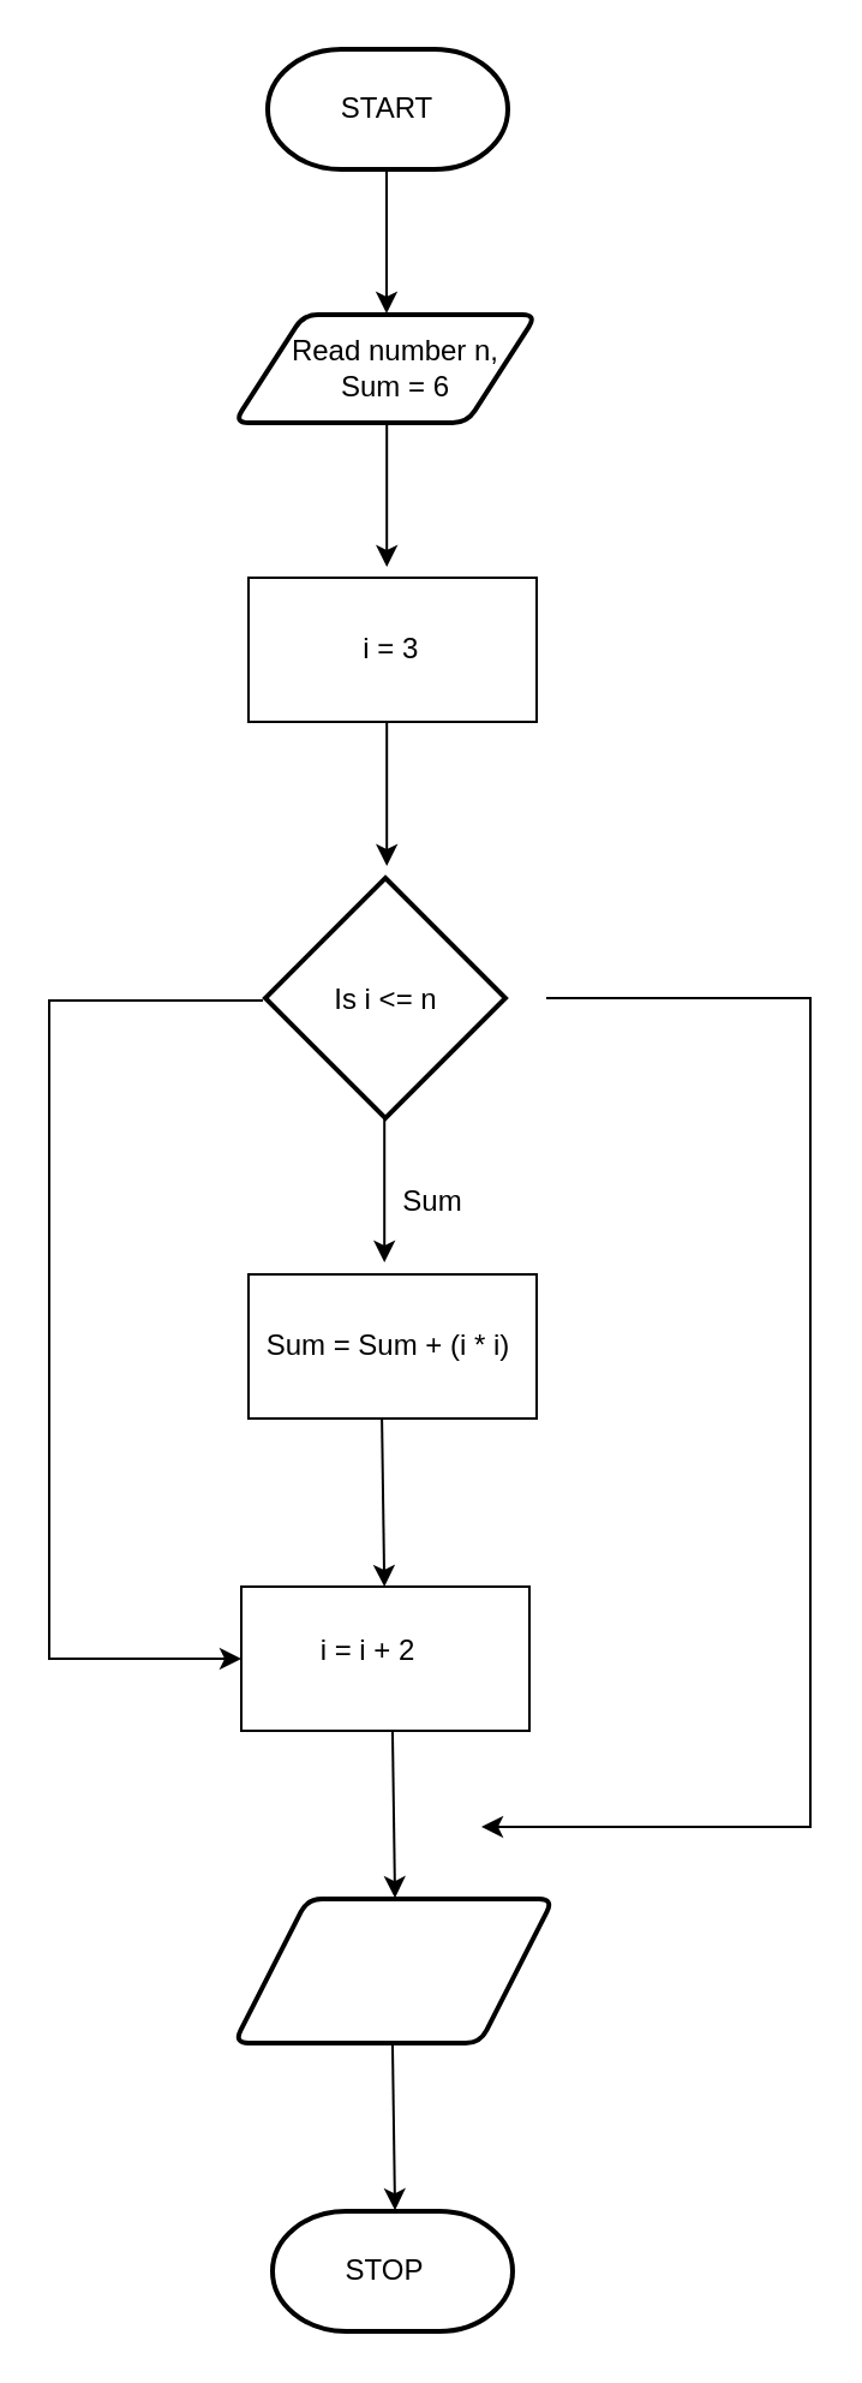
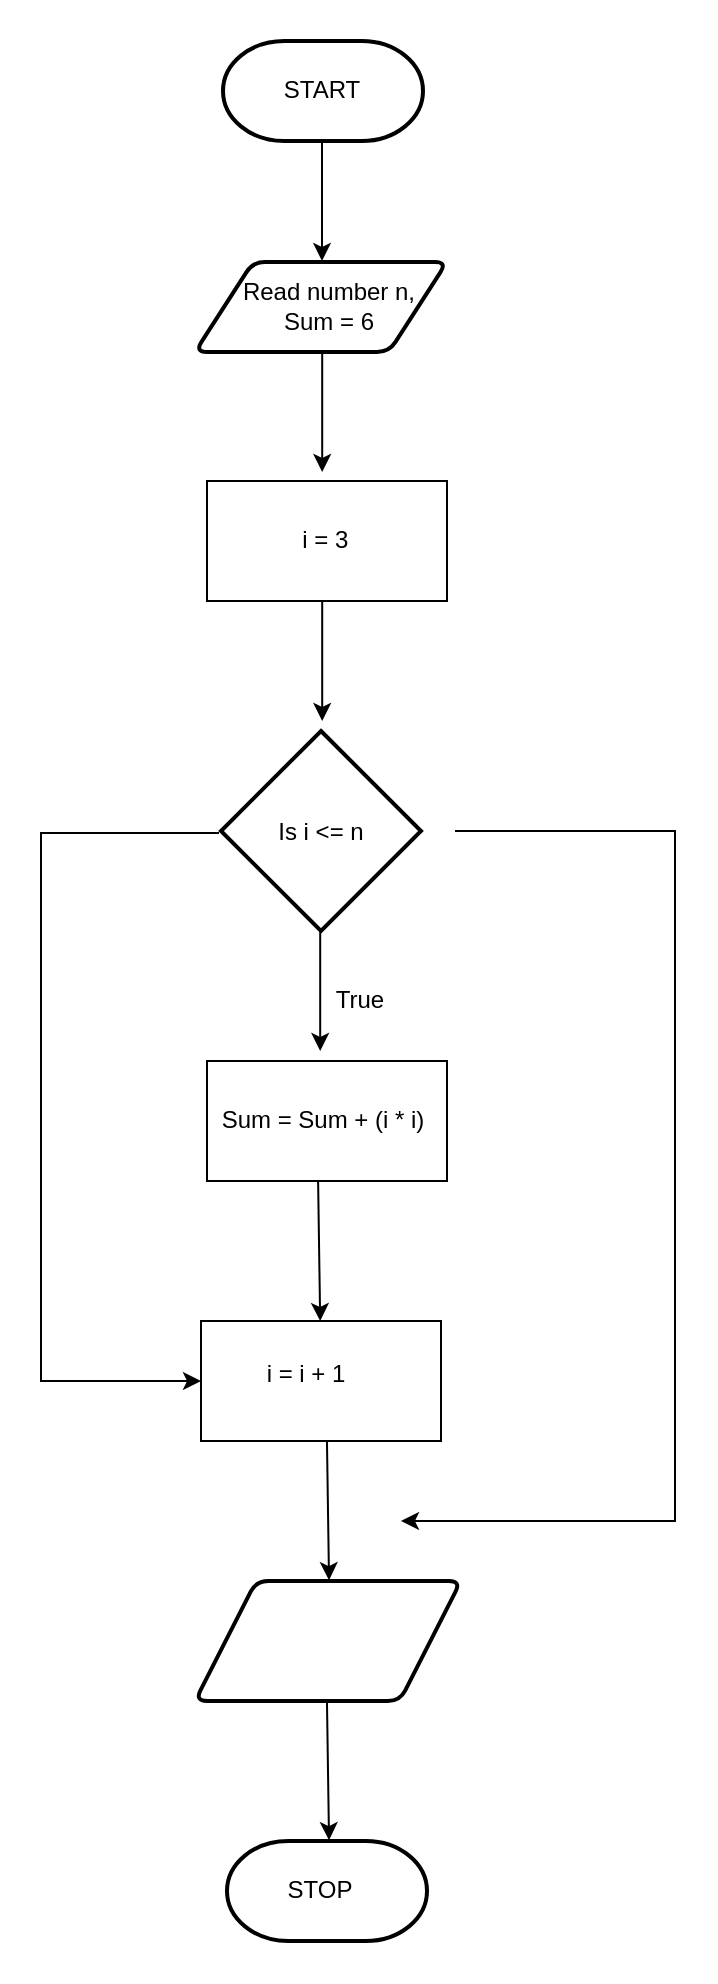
  <mxCell id="0" />
  <mxCell id="1" parent="0" />
  <mxCell id="2" value="" style="rounded=0;whiteSpace=wrap;html=1;" vertex="1" parent="1"><mxGeometry x="103" y="240" width="120" height="60" as="geometry" /></mxCell>
  <mxCell id="3" value="" style="strokeWidth=2;html=1;shape=mxgraph.flowchart.terminator;whiteSpace=wrap;" parent="1" vertex="1"><mxGeometry x="111" y="20" width="100" height="50" as="geometry" /></mxCell>
  <mxCell id="4" value="" style="shape=parallelogram;html=1;strokeWidth=2;perimeter=parallelogramPerimeter;whiteSpace=wrap;rounded=1;arcSize=12;size=0.23;" parent="1" vertex="1"><mxGeometry x="97" y="130.5" width="126" height="45" as="geometry" /></mxCell>
  <mxCell id="5" value="" style="strokeWidth=2;html=1;shape=mxgraph.flowchart.decision;whiteSpace=wrap;" parent="1" vertex="1"><mxGeometry x="110" y="365" width="100" height="100" as="geometry" /></mxCell>
  <mxCell id="6" value="START" style="text;strokeColor=none;fillColor=none;align=center;verticalAlign=middle;spacingLeft=4;spacingRight=4;overflow=hidden;points=[[0,0.5],[1,0.5]];portConstraint=eastwest;rotatable=0;whiteSpace=wrap;html=1;" parent="1" vertex="1"><mxGeometry x="121" y="30" width="80" height="30" as="geometry" /></mxCell>
  <mxCell id="7" value="Read number n,&lt;br&gt;Sum = 6" style="text;strokeColor=none;fillColor=none;align=center;verticalAlign=middle;spacingLeft=4;spacingRight=4;overflow=hidden;points=[[0,0.5],[1,0.5]];portConstraint=eastwest;rotatable=0;whiteSpace=wrap;html=1;" parent="1" vertex="1"><mxGeometry x="115" y="135.5" width="99" height="34.5" as="geometry" /></mxCell>
  <mxCell id="8" value="&amp;nbsp;i = 3" style="text;strokeColor=none;fillColor=none;align=center;verticalAlign=middle;spacingLeft=4;spacingRight=4;overflow=hidden;points=[[0,0.5],[1,0.5]];portConstraint=eastwest;rotatable=0;whiteSpace=wrap;html=1;" parent="1" vertex="1"><mxGeometry x="121" y="255" width="80" height="30" as="geometry" /></mxCell>
  <mxCell id="9" value="Is i&amp;nbsp;&amp;lt;= n" style="text;strokeColor=none;fillColor=none;align=center;verticalAlign=middle;spacingLeft=4;spacingRight=4;overflow=hidden;points=[[0,0.5],[1,0.5]];portConstraint=eastwest;rotatable=0;whiteSpace=wrap;html=1;" parent="1" vertex="1"><mxGeometry x="120" y="386" width="81" height="60" as="geometry" /></mxCell>
- <mxCell id="10" value="Sum" style="text;strokeColor=none;fillColor=none;align=center;verticalAlign=middle;spacingLeft=4;spacingRight=4;overflow=hidden;points=[[0,0.5],[1,0.5]];portConstraint=eastwest;rotatable=0;whiteSpace=wrap;html=1;" parent="1" vertex="1"><mxGeometry x="140" y="485" width="80" height="30" as="geometry" /></mxCell>
+ <mxCell id="10" value="True" style="text;strokeColor=none;fillColor=none;align=center;verticalAlign=middle;spacingLeft=4;spacingRight=4;overflow=hidden;points=[[0,0.5],[1,0.5]];portConstraint=eastwest;rotatable=0;whiteSpace=wrap;html=1;" parent="1" vertex="1"><mxGeometry x="140" y="485" width="80" height="30" as="geometry" /></mxCell>
  <mxCell id="11" value="" style="endArrow=classic;html=1;rounded=0;" edge="1" parent="1"><mxGeometry width="50" height="50" relative="1" as="geometry"><mxPoint x="160.5" y="70" as="sourcePoint" /><mxPoint x="160.5" y="130" as="targetPoint" /></mxGeometry></mxCell>
  <mxCell id="12" value="" style="endArrow=classic;html=1;rounded=0;" edge="1" parent="1"><mxGeometry width="50" height="50" relative="1" as="geometry"><mxPoint x="160.6" y="175.5" as="sourcePoint" /><mxPoint x="160.6" y="235.5" as="targetPoint" /></mxGeometry></mxCell>
  <mxCell id="13" value="" style="endArrow=classic;html=1;rounded=0;" edge="1" parent="1"><mxGeometry width="50" height="50" relative="1" as="geometry"><mxPoint x="160.6" y="300" as="sourcePoint" /><mxPoint x="160.6" y="360" as="targetPoint" /></mxGeometry></mxCell>
  <mxCell id="14" value="" style="endArrow=classic;html=1;rounded=0;" edge="1" parent="1"><mxGeometry width="50" height="50" relative="1" as="geometry"><mxPoint x="159.6" y="465" as="sourcePoint" /><mxPoint x="159.6" y="525" as="targetPoint" /></mxGeometry></mxCell>
  <mxCell id="15" value="" style="rounded=0;whiteSpace=wrap;html=1;" vertex="1" parent="1"><mxGeometry x="103" y="530" width="120" height="60" as="geometry" /></mxCell>
  <mxCell id="16" value="" style="rounded=0;whiteSpace=wrap;html=1;" vertex="1" parent="1"><mxGeometry x="100" y="660" width="120" height="60" as="geometry" /></mxCell>
  <mxCell id="17" value="" style="shape=parallelogram;html=1;strokeWidth=2;perimeter=parallelogramPerimeter;whiteSpace=wrap;rounded=1;arcSize=12;size=0.23;" vertex="1" parent="1"><mxGeometry x="97" y="790" width="133" height="60" as="geometry" /></mxCell>
  <mxCell id="18" value="" style="strokeWidth=2;html=1;shape=mxgraph.flowchart.terminator;whiteSpace=wrap;" vertex="1" parent="1"><mxGeometry x="113" y="920" width="100" height="50" as="geometry" /></mxCell>
  <mxCell id="19" value="" style="endArrow=classic;html=1;rounded=0;entryX=0;entryY=0.5;entryDx=0;entryDy=0;" edge="1" parent="1" target="16"><mxGeometry width="50" height="50" relative="1" as="geometry"><mxPoint x="109" y="416" as="sourcePoint" /><mxPoint x="-30" y="700" as="targetPoint" /><Array as="points"><mxPoint x="20" y="416" /><mxPoint x="20" y="690" /></Array></mxGeometry></mxCell>
  <mxCell id="20" value="" style="endArrow=classic;html=1;rounded=0;" edge="1" parent="1"><mxGeometry width="50" height="50" relative="1" as="geometry"><mxPoint x="227" y="415" as="sourcePoint" /><mxPoint x="200" y="760" as="targetPoint" /><Array as="points"><mxPoint x="337" y="415" /><mxPoint x="337" y="760" /></Array></mxGeometry></mxCell>
  <mxCell id="21" value="" style="endArrow=classic;html=1;rounded=0;exitX=0.463;exitY=1.007;exitDx=0;exitDy=0;exitPerimeter=0;" edge="1" parent="1" source="15"><mxGeometry width="50" height="50" relative="1" as="geometry"><mxPoint x="159.6" y="600" as="sourcePoint" /><mxPoint x="159.6" y="660" as="targetPoint" /></mxGeometry></mxCell>
  <mxCell id="22" value="" style="endArrow=classic;html=1;rounded=0;exitX=0.463;exitY=1.007;exitDx=0;exitDy=0;exitPerimeter=0;" edge="1" parent="1"><mxGeometry width="50" height="50" relative="1" as="geometry"><mxPoint x="162.98" y="720" as="sourcePoint" /><mxPoint x="164.02" y="789.58" as="targetPoint" /></mxGeometry></mxCell>
  <mxCell id="23" value="" style="endArrow=classic;html=1;rounded=0;exitX=0.463;exitY=1.007;exitDx=0;exitDy=0;exitPerimeter=0;" edge="1" parent="1"><mxGeometry width="50" height="50" relative="1" as="geometry"><mxPoint x="162.98" y="850" as="sourcePoint" /><mxPoint x="164.02" y="919.58" as="targetPoint" /></mxGeometry></mxCell>
  <mxCell id="24" value="Sum =&amp;nbsp;Sum + (i * i)" style="text;strokeColor=none;fillColor=none;align=center;verticalAlign=middle;spacingLeft=4;spacingRight=4;overflow=hidden;points=[[0,0.5],[1,0.5]];portConstraint=eastwest;rotatable=0;whiteSpace=wrap;html=1;" parent="1" vertex="1"><mxGeometry x="87.5" y="545" width="147" height="30" as="geometry" /></mxCell>
- <mxCell id="25" value="i = i + 2" style="text;strokeColor=none;fillColor=none;align=center;verticalAlign=middle;spacingLeft=4;spacingRight=4;overflow=hidden;points=[[0,0.5],[1,0.5]];portConstraint=eastwest;rotatable=0;whiteSpace=wrap;html=1;" parent="1" vertex="1"><mxGeometry x="113" y="672" width="80" height="30" as="geometry" /></mxCell>
+ <mxCell id="25" value="i = i + 1" style="text;strokeColor=none;fillColor=none;align=center;verticalAlign=middle;spacingLeft=4;spacingRight=4;overflow=hidden;points=[[0,0.5],[1,0.5]];portConstraint=eastwest;rotatable=0;whiteSpace=wrap;html=1;" parent="1" vertex="1"><mxGeometry x="113" y="672" width="80" height="30" as="geometry" /></mxCell>
  <mxCell id="26" value="STOP" style="text;strokeColor=none;fillColor=none;align=center;verticalAlign=middle;spacingLeft=4;spacingRight=4;overflow=hidden;points=[[0,0.5],[1,0.5]];portConstraint=eastwest;rotatable=0;whiteSpace=wrap;html=1;" vertex="1" parent="1"><mxGeometry x="120" y="930" width="80" height="30" as="geometry" /></mxCell>
